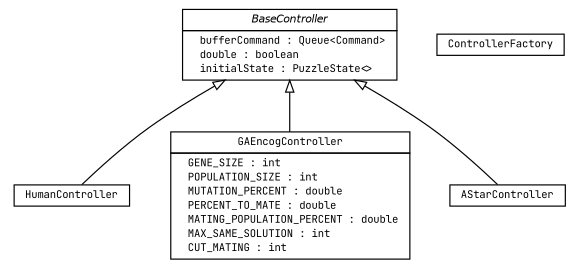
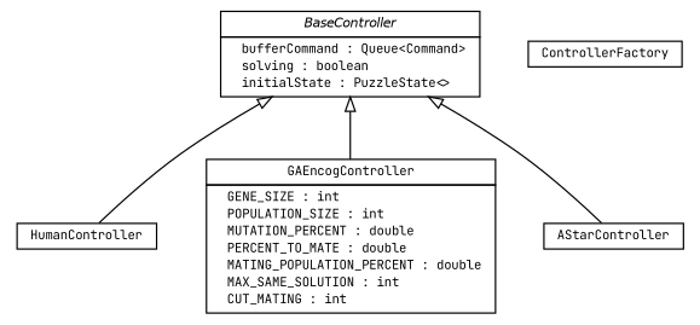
  digraph {
    fontname="JetBrains Mono"
    node [fontcolor=black fontname="JetBrains Mono" fontsize=9.0 shape=plaintext]
    edge [arrowtail=empty dir=back fontname="JetBrains Mono" fontsize=10 headport=p labelfontname=Helvetica labelfontsize=10 tailport=p]
-   n1 [label=<<table border="0" cellborder="1" cellspacing="0" cellpadding="2" port="p" href="./BaseController.html"> 		<tr><td><table border="0" cellspacing="0" cellpadding="1"> 			<tr><td><font face="Helvetica-Oblique"> BaseController </font></td></tr> 		</table></td></tr> 		<tr><td><table border="0" cellspacing="0" cellpadding="1"> 			<tr><td align="left">  bufferCommand : Queue&lt;Command&gt; </td></tr> 			<tr><td align="left">  double : boolean </td></tr> 			<tr><td align="left">  initialState : PuzzleState&lt;&gt; </td></tr> 		</table></td></tr> 		</table>>]
+   n1 [label=<<table border="0" cellborder="1" cellspacing="0" cellpadding="2" port="p" href="./BaseController.html"> 		<tr><td><table border="0" cellspacing="0" cellpadding="1"> 			<tr><td><font face="Helvetica-Oblique"> BaseController </font></td></tr> 		</table></td></tr> 		<tr><td><table border="0" cellspacing="0" cellpadding="1"> 			<tr><td align="left">  bufferCommand : Queue&lt;Command&gt; </td></tr> 			<tr><td align="left">  solving : boolean </td></tr> 			<tr><td align="left">  initialState : PuzzleState&lt;&gt; </td></tr> 		</table></td></tr> 		</table>>]
    n2 [label=<<table border="0" cellborder="1" cellspacing="0" cellpadding="2" port="p" href="./HumanController.html"> 		<tr><td><table border="0" cellspacing="0" cellpadding="1"> 			<tr><td> HumanController </td></tr> 		</table></td></tr> 		</table>>]
    n3 [label=<<table border="0" cellborder="1" cellspacing="0" cellpadding="2" port="p" href="./GAEncogController.html"> 		<tr><td><table border="0" cellspacing="0" cellpadding="1"> 			<tr><td> GAEncogController </td></tr> 		</table></td></tr> 		<tr><td><table border="0" cellspacing="0" cellpadding="1"> 			<tr><td align="left">  GENE_SIZE : int </td></tr> 			<tr><td align="left">  POPULATION_SIZE : int </td></tr> 			<tr><td align="left">  MUTATION_PERCENT : double </td></tr> 			<tr><td align="left">  PERCENT_TO_MATE : double </td></tr> 			<tr><td align="left">  MATING_POPULATION_PERCENT : double </td></tr> 			<tr><td align="left">  MAX_SAME_SOLUTION : int </td></tr> 			<tr><td align="left">  CUT_MATING : int </td></tr> 		</table></td></tr> 		</table>>]
    n4 [label=<<table border="0" cellborder="1" cellspacing="0" cellpadding="2" port="p" href="./AStarController.html"> 		<tr><td><table border="0" cellspacing="0" cellpadding="1"> 			<tr><td> AStarController </td></tr> 		</table></td></tr> 		</table>>]
    n5 [label=<<table border="0" cellborder="1" cellspacing="0" cellpadding="2" port="p" href="./ControllerFactory.html"> 		<tr><td><table border="0" cellspacing="0" cellpadding="1"> 			<tr><td> ControllerFactory </td></tr> 		</table></td></tr> 		</table>>]
    n1 -> n2
    n1 -> n3
    n1 -> n4
  }
